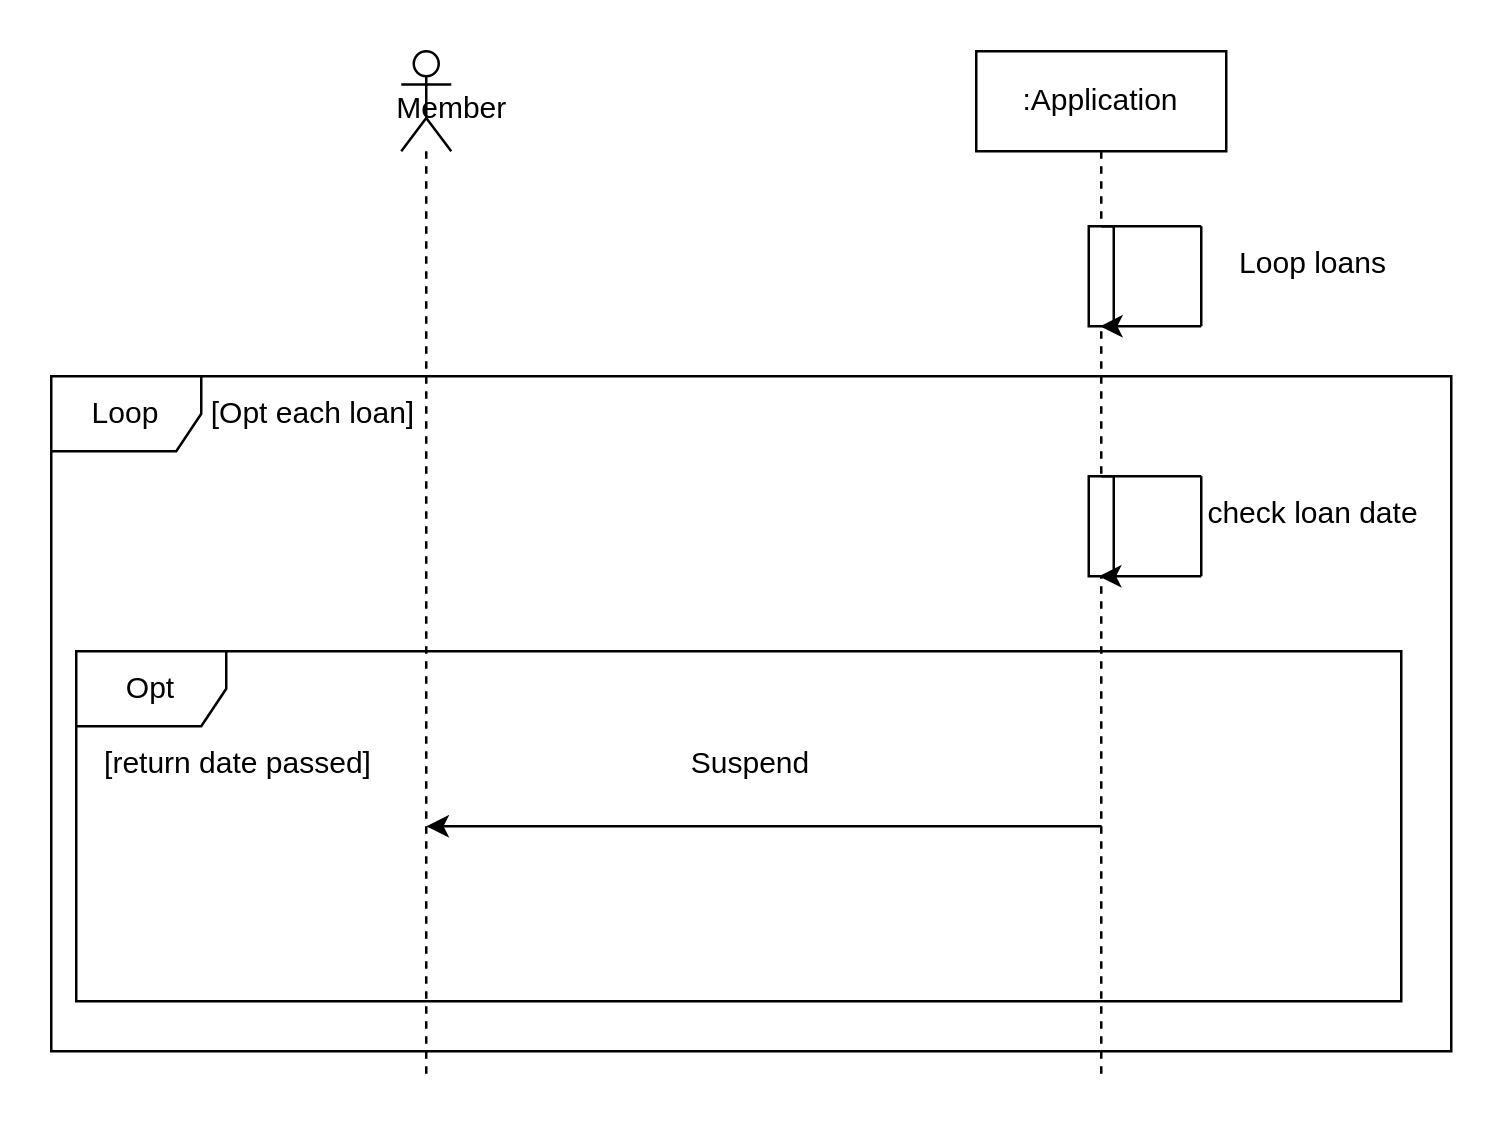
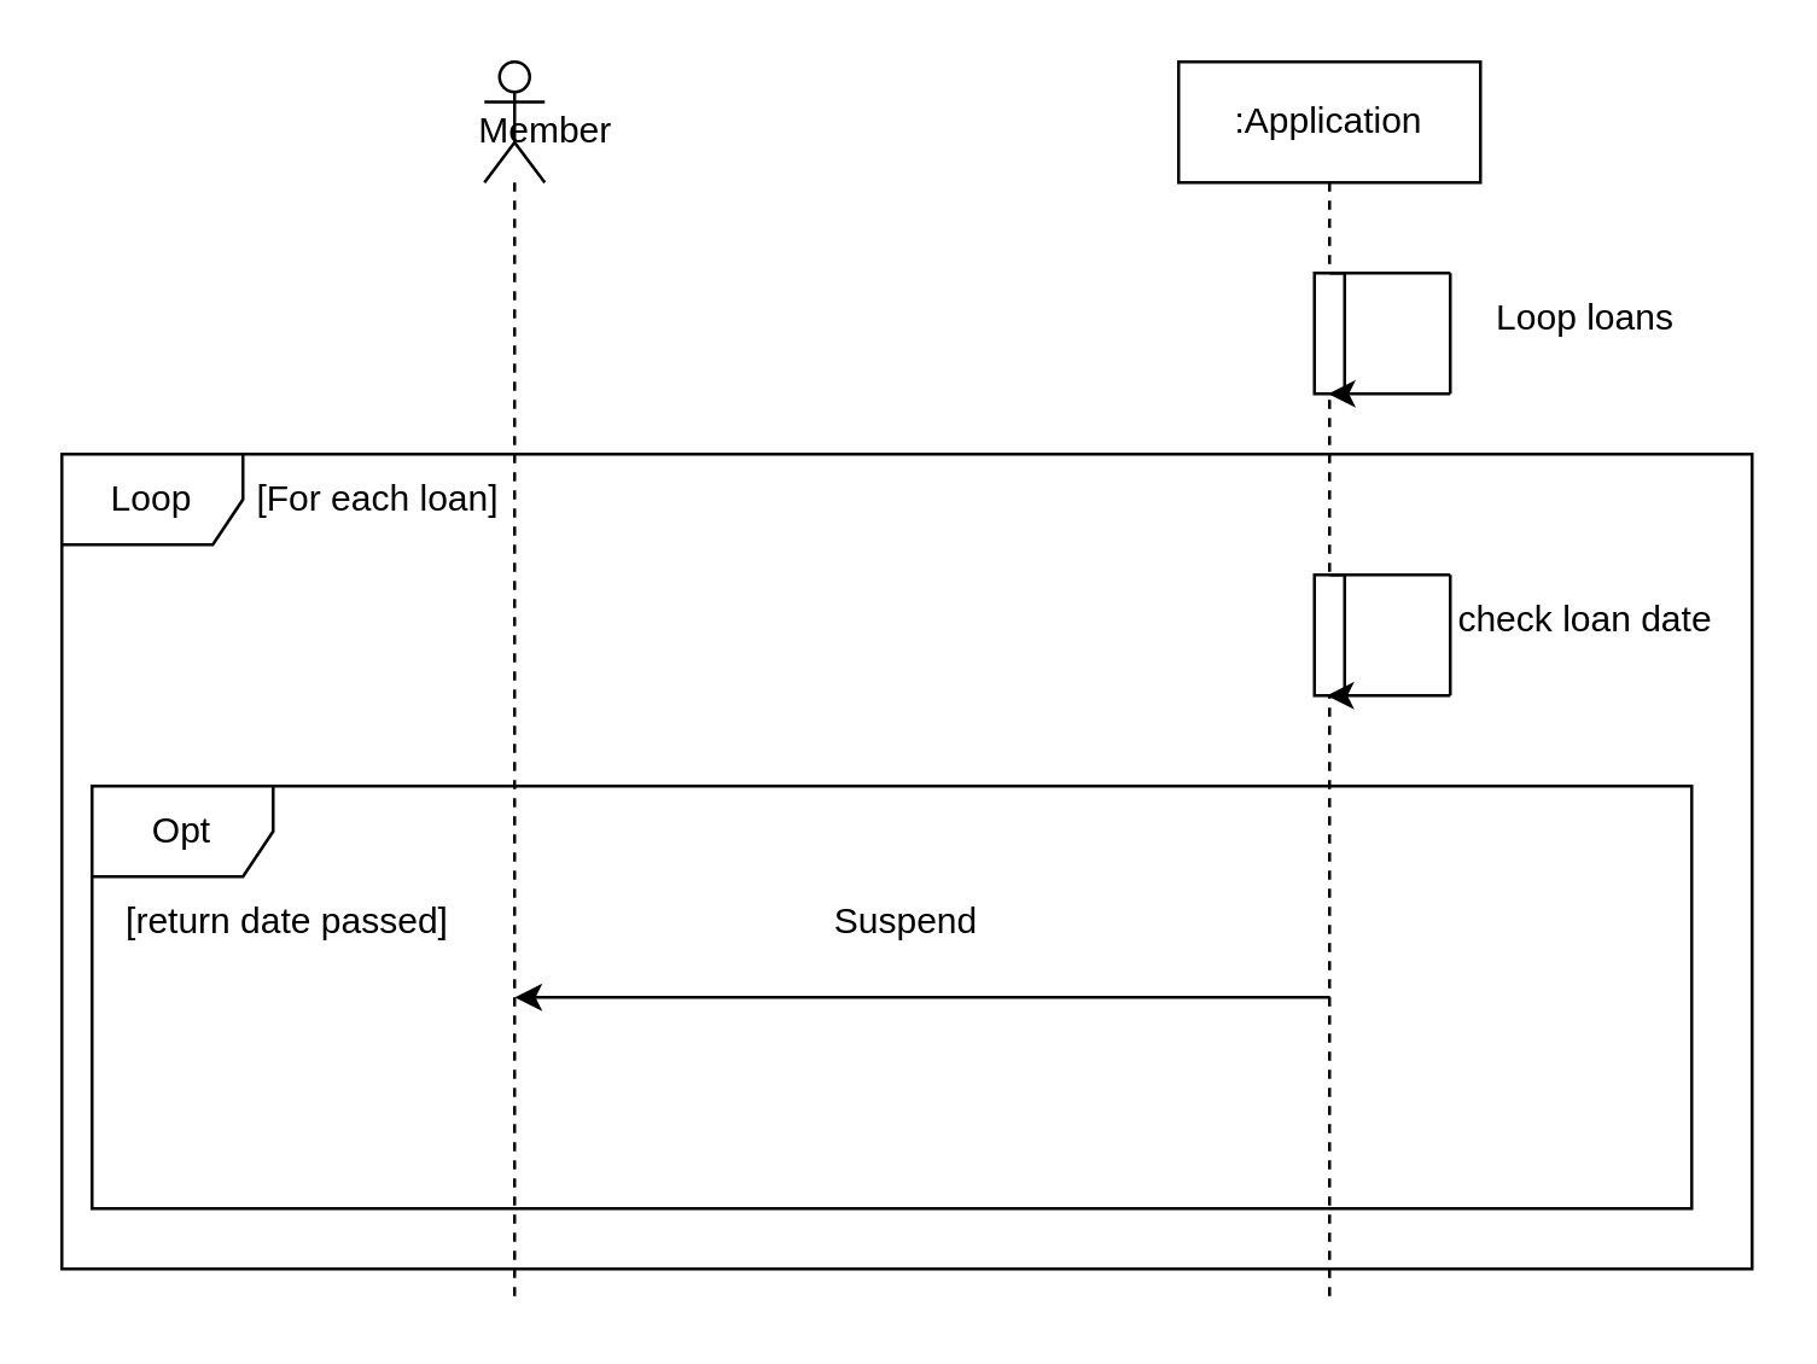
  <mxCell id="0" />
  <mxCell id="1" parent="0" />
  <mxCell id="2" value="" style="shape=umlLifeline;perimeter=lifelinePerimeter;whiteSpace=wrap;html=1;container=1;dropTarget=0;collapsible=0;recursiveResize=0;outlineConnect=0;portConstraint=eastwest;newEdgeStyle={&quot;curved&quot;:0,&quot;rounded&quot;:0};participant=umlActor;" vertex="1" parent="1"><mxGeometry x="160" y="20" width="20" height="410" as="geometry" /></mxCell>
  <mxCell id="3" value="Member" style="text;html=1;align=center;verticalAlign=middle;resizable=0;points=[];autosize=1;strokeColor=none;fillColor=none;" vertex="1" parent="1"><mxGeometry x="145" y="28" width="70" height="30" as="geometry" /></mxCell>
  <mxCell id="4" value=":Application" style="shape=umlLifeline;perimeter=lifelinePerimeter;whiteSpace=wrap;html=1;container=1;dropTarget=0;collapsible=0;recursiveResize=0;outlineConnect=0;portConstraint=eastwest;newEdgeStyle={&quot;curved&quot;:0,&quot;rounded&quot;:0};" vertex="1" parent="1"><mxGeometry x="390" y="20" width="100" height="410" as="geometry" /></mxCell>
  <mxCell id="5" value="" style="html=1;points=[[0,0,0,0,5],[0,1,0,0,-5],[1,0,0,0,5],[1,1,0,0,-5]];perimeter=orthogonalPerimeter;outlineConnect=0;targetShapes=umlLifeline;portConstraint=eastwest;newEdgeStyle={&quot;curved&quot;:0,&quot;rounded&quot;:0};" vertex="1" parent="4"><mxGeometry x="45" y="70" width="10" height="40" as="geometry" /></mxCell>
  <mxCell id="6" value="" style="endArrow=none;html=1;rounded=0;" edge="1" parent="1"><mxGeometry width="50" height="50" relative="1" as="geometry"><mxPoint x="480" y="90" as="sourcePoint" /><mxPoint x="440" y="90" as="targetPoint" /></mxGeometry></mxCell>
  <mxCell id="7" value="" style="endArrow=none;html=1;rounded=0;" edge="1" parent="1"><mxGeometry width="50" height="50" relative="1" as="geometry"><mxPoint x="480" y="90" as="sourcePoint" /><mxPoint x="480" y="130" as="targetPoint" /></mxGeometry></mxCell>
  <mxCell id="8" value="" style="endArrow=classic;html=1;rounded=0;startArrow=none;startFill=0;endFill=1;" edge="1" parent="1" target="4"><mxGeometry width="50" height="50" relative="1" as="geometry"><mxPoint x="480" y="130" as="sourcePoint" /><mxPoint x="470" y="140" as="targetPoint" /></mxGeometry></mxCell>
  <mxCell id="9" value="Loop loans" style="text;html=1;align=center;verticalAlign=middle;whiteSpace=wrap;rounded=0;" vertex="1" parent="1"><mxGeometry x="480" y="90" width="90" height="30" as="geometry" /></mxCell>
  <mxCell id="10" value="Loop" style="shape=umlFrame;whiteSpace=wrap;html=1;pointerEvents=0;" vertex="1" parent="1"><mxGeometry x="20" y="150" width="560" height="270" as="geometry" /></mxCell>
- <mxCell id="11" value="[Opt each loan]" style="text;html=1;align=center;verticalAlign=middle;whiteSpace=wrap;rounded=0;" vertex="1" parent="1"><mxGeometry x="80" y="150" width="90" height="30" as="geometry" /></mxCell>
+ <mxCell id="11" value="[For each loan]" style="text;html=1;align=center;verticalAlign=middle;whiteSpace=wrap;rounded=0;" vertex="1" parent="1"><mxGeometry x="80" y="150" width="90" height="30" as="geometry" /></mxCell>
  <mxCell id="12" value="" style="html=1;points=[[0,0,0,0,5],[0,1,0,0,-5],[1,0,0,0,5],[1,1,0,0,-5]];perimeter=orthogonalPerimeter;outlineConnect=0;targetShapes=umlLifeline;portConstraint=eastwest;newEdgeStyle={&quot;curved&quot;:0,&quot;rounded&quot;:0};" vertex="1" parent="1"><mxGeometry x="435" y="190" width="10" height="40" as="geometry" /></mxCell>
  <mxCell id="13" value="" style="endArrow=none;html=1;rounded=0;" edge="1" parent="1"><mxGeometry width="50" height="50" relative="1" as="geometry"><mxPoint x="480" y="190" as="sourcePoint" /><mxPoint x="440" y="190" as="targetPoint" /></mxGeometry></mxCell>
  <mxCell id="14" value="" style="endArrow=none;html=1;rounded=0;" edge="1" parent="1"><mxGeometry width="50" height="50" relative="1" as="geometry"><mxPoint x="480" y="190" as="sourcePoint" /><mxPoint x="480" y="230" as="targetPoint" /></mxGeometry></mxCell>
  <mxCell id="15" value="" style="endArrow=classic;html=1;rounded=0;startArrow=none;startFill=0;endFill=1;" edge="1" parent="1"><mxGeometry width="50" height="50" relative="1" as="geometry"><mxPoint x="480" y="230" as="sourcePoint" /><mxPoint x="439" y="230" as="targetPoint" /></mxGeometry></mxCell>
  <mxCell id="16" value="check loan date" style="text;html=1;align=center;verticalAlign=middle;whiteSpace=wrap;rounded=0;" vertex="1" parent="1"><mxGeometry x="480" y="190" width="90" height="30" as="geometry" /></mxCell>
  <mxCell id="17" value="Opt" style="shape=umlFrame;whiteSpace=wrap;html=1;pointerEvents=0;" vertex="1" parent="1"><mxGeometry x="30" y="260" width="530" height="140" as="geometry" /></mxCell>
  <mxCell id="18" value="[return date passed]" style="text;html=1;align=center;verticalAlign=middle;whiteSpace=wrap;rounded=0;" vertex="1" parent="1"><mxGeometry x="40" y="290" width="110" height="30" as="geometry" /></mxCell>
  <mxCell id="19" value="" style="endArrow=classic;html=1;rounded=0;" edge="1" parent="1"><mxGeometry width="50" height="50" relative="1" as="geometry"><mxPoint x="440.18" y="330" as="sourcePoint" /><mxPoint x="170.004" y="330" as="targetPoint" /></mxGeometry></mxCell>
  <mxCell id="20" value="Suspend" style="text;html=1;align=center;verticalAlign=middle;whiteSpace=wrap;rounded=0;" vertex="1" parent="1"><mxGeometry x="270" y="290" width="60" height="30" as="geometry" /></mxCell>
